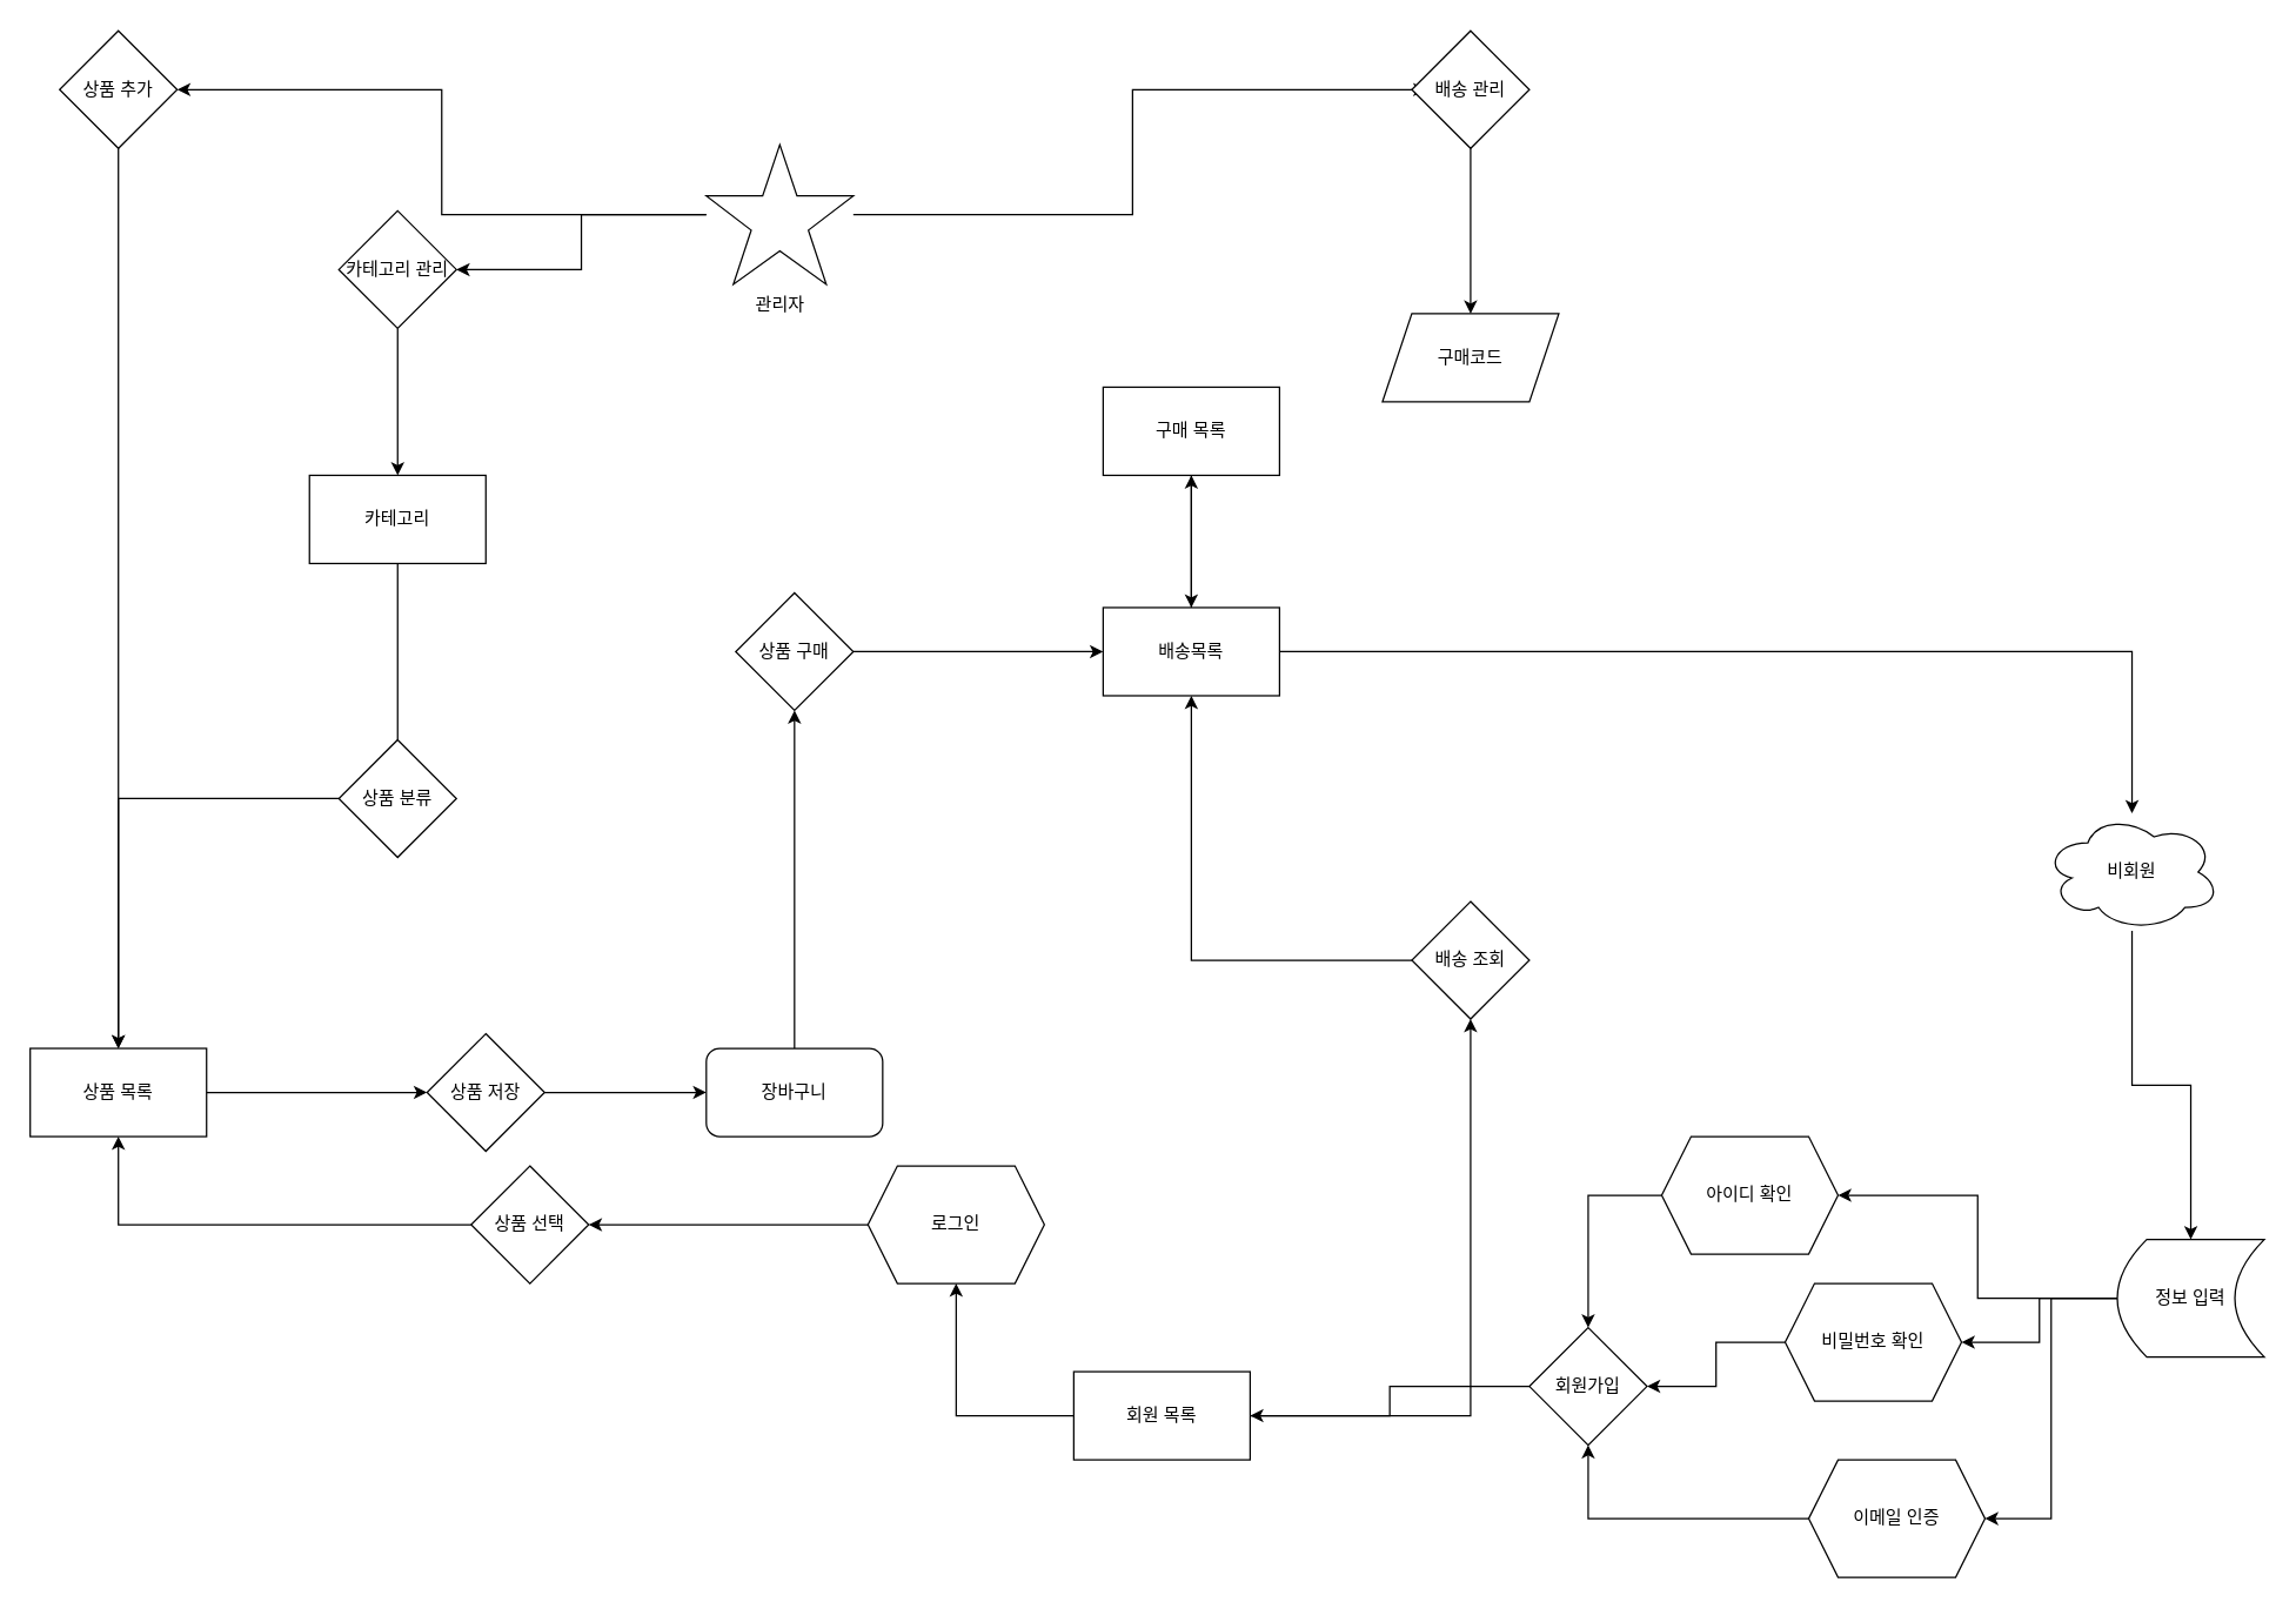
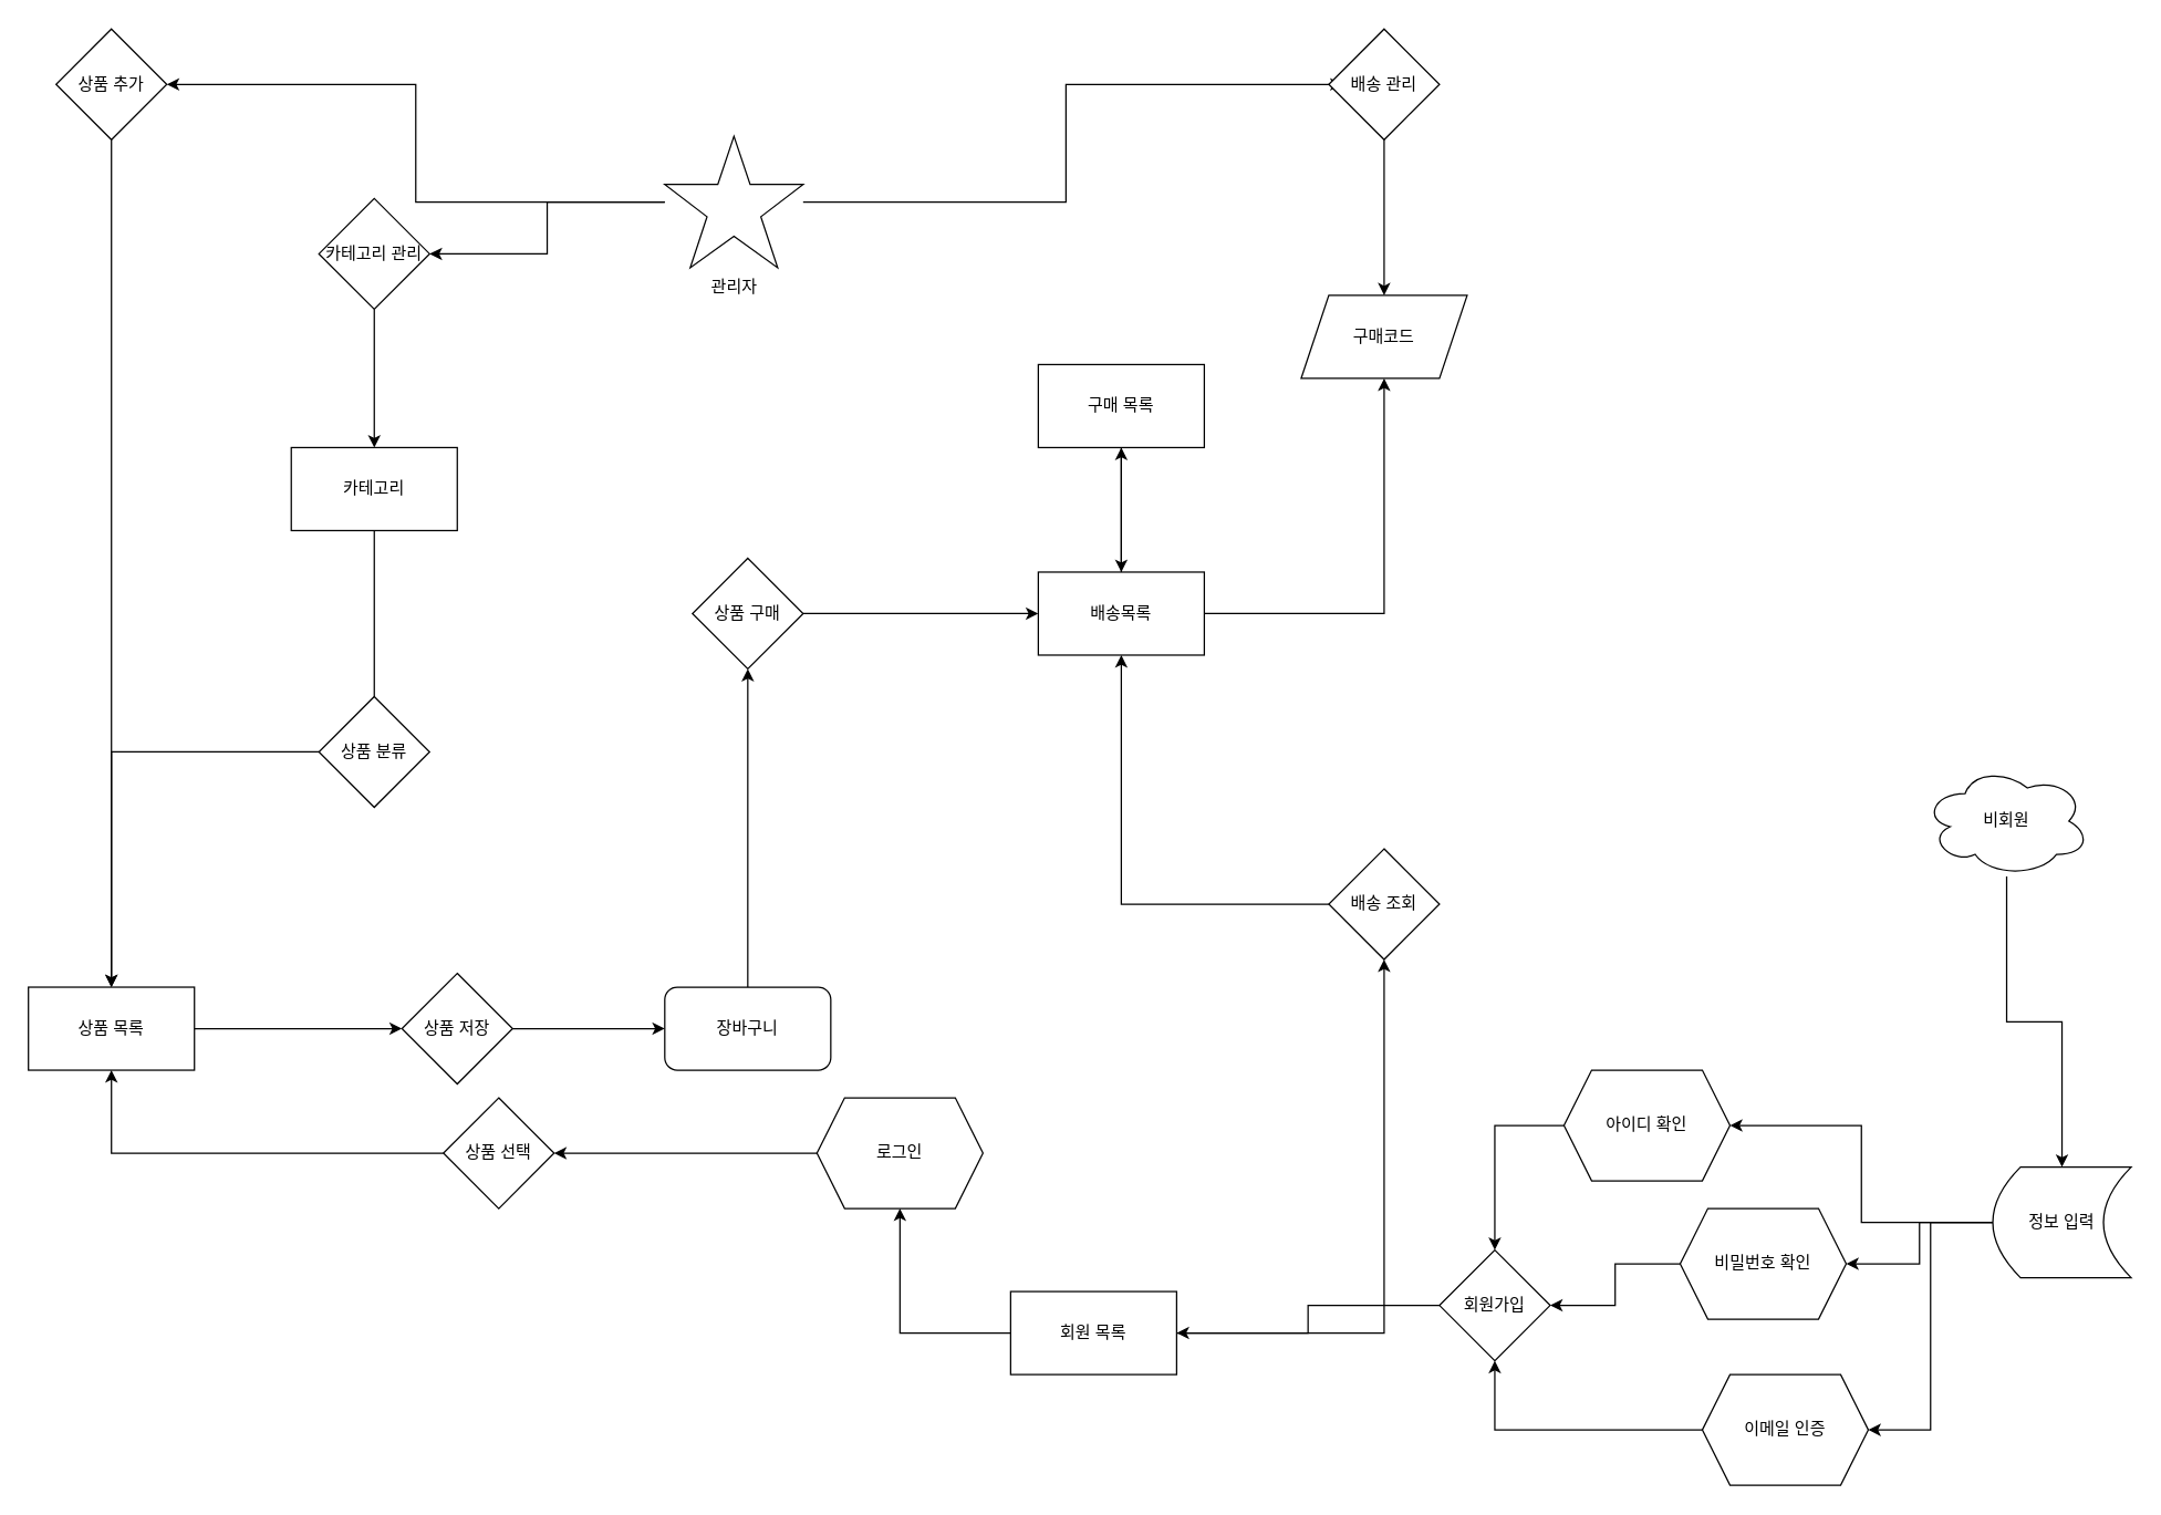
  <mxCell id="0" />
  <mxCell id="1" parent="0" />
  <mxCell id="2" style="edgeStyle=orthogonalEdgeStyle;rounded=0;orthogonalLoop=1;jettySize=auto;html=1;" edge="1" parent="1" source="3" target="12"><mxGeometry relative="1" as="geometry" /></mxCell>
  <mxCell id="3" value="&lt;div&gt;상품 구매&lt;/div&gt;" style="rhombus;whiteSpace=wrap;html=1;strokeColor=#000000;" vertex="1" parent="1"><mxGeometry x="500" y="403" width="80" height="80" as="geometry" /></mxCell>
  <mxCell id="4" style="edgeStyle=orthogonalEdgeStyle;rounded=0;orthogonalLoop=1;jettySize=auto;html=1;" edge="1" parent="1" source="5" target="7"><mxGeometry relative="1" as="geometry" /></mxCell>
  <mxCell id="5" value="상품 분류" style="rhombus;whiteSpace=wrap;html=1;strokeColor=#000000;" vertex="1" parent="1"><mxGeometry x="230" y="503" width="80" height="80" as="geometry" /></mxCell>
  <mxCell id="6" style="edgeStyle=orthogonalEdgeStyle;rounded=0;orthogonalLoop=1;jettySize=auto;html=1;" edge="1" parent="1" source="7" target="36"><mxGeometry relative="1" as="geometry" /></mxCell>
  <mxCell id="7" value="&lt;div&gt;상품 목록&lt;/div&gt;" style="rounded=0;whiteSpace=wrap;html=1;strokeColor=#000000;" vertex="1" parent="1"><mxGeometry x="20" y="713" width="120" height="60" as="geometry" /></mxCell>
  <mxCell id="8" style="edgeStyle=orthogonalEdgeStyle;rounded=0;orthogonalLoop=1;jettySize=auto;html=1;" edge="1" parent="1" source="9" target="12"><mxGeometry relative="1" as="geometry" /></mxCell>
  <mxCell id="9" value="&lt;div&gt;구매 목록&lt;/div&gt;" style="rounded=0;whiteSpace=wrap;html=1;strokeColor=#000000;" vertex="1" parent="1"><mxGeometry x="750" y="263" width="120" height="60" as="geometry" /></mxCell>
- <mxCell id="10" style="edgeStyle=orthogonalEdgeStyle;rounded=0;orthogonalLoop=1;jettySize=auto;html=1;" edge="1" parent="1" source="12" target="38"><mxGeometry relative="1" as="geometry" /></mxCell>
+ <mxCell id="10" style="edgeStyle=orthogonalEdgeStyle;rounded=0;orthogonalLoop=1;jettySize=auto;html=1;" edge="1" parent="1" source="12" target="22"><mxGeometry relative="1" as="geometry" /></mxCell>
  <mxCell id="11" style="edgeStyle=orthogonalEdgeStyle;rounded=0;orthogonalLoop=1;jettySize=auto;html=1;" edge="1" parent="1" source="12" target="9"><mxGeometry relative="1" as="geometry" /></mxCell>
  <mxCell id="12" value="배송목록" style="rounded=0;whiteSpace=wrap;html=1;strokeColor=#000000;" vertex="1" parent="1"><mxGeometry x="750" y="413" width="120" height="60" as="geometry" /></mxCell>
  <mxCell id="13" value="" style="edgeStyle=orthogonalEdgeStyle;rounded=0;orthogonalLoop=1;jettySize=auto;html=1;endArrow=none;" edge="1" parent="1" source="14" target="5"><mxGeometry relative="1" as="geometry" /></mxCell>
  <mxCell id="14" value="&lt;div&gt;카테고리&lt;/div&gt;" style="rounded=0;whiteSpace=wrap;html=1;strokeColor=#000000;" vertex="1" parent="1"><mxGeometry x="210" y="323" width="120" height="60" as="geometry" /></mxCell>
  <mxCell id="15" style="edgeStyle=orthogonalEdgeStyle;rounded=0;orthogonalLoop=1;jettySize=auto;html=1;" edge="1" parent="1" source="17" target="34"><mxGeometry relative="1" as="geometry" /></mxCell>
  <mxCell id="16" style="edgeStyle=orthogonalEdgeStyle;rounded=0;orthogonalLoop=1;jettySize=auto;html=1;" edge="1" parent="1" source="17" target="40"><mxGeometry relative="1" as="geometry" /></mxCell>
  <mxCell id="17" value="회원 목록" style="rounded=0;whiteSpace=wrap;html=1;strokeColor=#000000;" vertex="1" parent="1"><mxGeometry x="730" y="933" width="120" height="60" as="geometry" /></mxCell>
  <mxCell id="18" style="edgeStyle=orthogonalEdgeStyle;rounded=0;orthogonalLoop=1;jettySize=auto;html=1;" edge="1" parent="1" source="19" target="3"><mxGeometry relative="1" as="geometry" /></mxCell>
  <mxCell id="19" value="장바구니" style="rounded=1;whiteSpace=wrap;html=1;strokeColor=#000000;" vertex="1" parent="1"><mxGeometry x="480" y="713" width="120" height="60" as="geometry" /></mxCell>
  <mxCell id="20" style="edgeStyle=orthogonalEdgeStyle;rounded=0;orthogonalLoop=1;jettySize=auto;html=1;" edge="1" parent="1" source="21" target="7"><mxGeometry relative="1" as="geometry" /></mxCell>
  <mxCell id="21" value="상품 선택" style="rhombus;whiteSpace=wrap;html=1;strokeColor=#000000;" vertex="1" parent="1"><mxGeometry x="320" y="793" width="80" height="80" as="geometry" /></mxCell>
  <mxCell id="22" value="구매코드" style="shape=parallelogram;perimeter=parallelogramPerimeter;whiteSpace=wrap;html=1;fixedSize=1;strokeColor=#000000;" vertex="1" parent="1"><mxGeometry x="940" y="213" width="120" height="60" as="geometry" /></mxCell>
  <mxCell id="23" style="edgeStyle=orthogonalEdgeStyle;rounded=0;orthogonalLoop=1;jettySize=auto;html=1;" edge="1" parent="1" source="26" target="28"><mxGeometry relative="1" as="geometry"><mxPoint x="410" y="383" as="targetPoint" /></mxGeometry></mxCell>
  <mxCell id="24" style="edgeStyle=orthogonalEdgeStyle;rounded=0;orthogonalLoop=1;jettySize=auto;html=1;" edge="1" parent="1" source="26" target="30"><mxGeometry relative="1" as="geometry" /></mxCell>
  <mxCell id="25" style="edgeStyle=orthogonalEdgeStyle;rounded=0;orthogonalLoop=1;jettySize=auto;html=1;entryX=0.125;entryY=0.5;entryDx=0;entryDy=0;entryPerimeter=0;" edge="1" parent="1" source="26" target="32"><mxGeometry relative="1" as="geometry" /></mxCell>
  <mxCell id="26" value="관리자" style="verticalLabelPosition=bottom;verticalAlign=top;html=1;shape=mxgraph.basic.star;strokeColor=#000000;" vertex="1" parent="1"><mxGeometry x="480" y="98" width="100" height="95" as="geometry" /></mxCell>
  <mxCell id="27" style="edgeStyle=orthogonalEdgeStyle;rounded=0;orthogonalLoop=1;jettySize=auto;html=1;entryX=0.5;entryY=0;entryDx=0;entryDy=0;" edge="1" parent="1" source="28" target="7"><mxGeometry relative="1" as="geometry" /></mxCell>
  <mxCell id="28" value="상품 추가" style="rhombus;whiteSpace=wrap;html=1;" vertex="1" parent="1"><mxGeometry x="40" y="20.5" width="80" height="80" as="geometry" /></mxCell>
  <mxCell id="29" style="edgeStyle=orthogonalEdgeStyle;rounded=0;orthogonalLoop=1;jettySize=auto;html=1;" edge="1" parent="1" source="30" target="14"><mxGeometry relative="1" as="geometry" /></mxCell>
  <mxCell id="30" value="카테고리 관리" style="rhombus;whiteSpace=wrap;html=1;strokeColor=#000000;" vertex="1" parent="1"><mxGeometry x="230" y="143" width="80" height="80" as="geometry" /></mxCell>
  <mxCell id="31" style="edgeStyle=orthogonalEdgeStyle;rounded=0;orthogonalLoop=1;jettySize=auto;html=1;" edge="1" parent="1" source="32" target="22"><mxGeometry relative="1" as="geometry" /></mxCell>
  <mxCell id="32" value="배송 관리" style="rhombus;whiteSpace=wrap;html=1;strokeColor=#000000;" vertex="1" parent="1"><mxGeometry x="960" y="20.5" width="80" height="80" as="geometry" /></mxCell>
  <mxCell id="33" style="edgeStyle=orthogonalEdgeStyle;rounded=0;orthogonalLoop=1;jettySize=auto;html=1;" edge="1" parent="1" source="34" target="12"><mxGeometry relative="1" as="geometry" /></mxCell>
  <mxCell id="34" value="배송 조회" style="rhombus;whiteSpace=wrap;html=1;strokeColor=#000000;" vertex="1" parent="1"><mxGeometry x="960" y="613" width="80" height="80" as="geometry" /></mxCell>
  <mxCell id="35" style="edgeStyle=orthogonalEdgeStyle;rounded=0;orthogonalLoop=1;jettySize=auto;html=1;" edge="1" parent="1" source="36" target="19"><mxGeometry relative="1" as="geometry" /></mxCell>
  <mxCell id="36" value="상품 저장" style="rhombus;whiteSpace=wrap;html=1;strokeColor=#000000;" vertex="1" parent="1"><mxGeometry x="290" y="703" width="80" height="80" as="geometry" /></mxCell>
  <mxCell id="37" style="edgeStyle=orthogonalEdgeStyle;rounded=0;orthogonalLoop=1;jettySize=auto;html=1;" edge="1" parent="1" source="38" target="52"><mxGeometry relative="1" as="geometry"><mxPoint x="1330" y="703" as="targetPoint" /></mxGeometry></mxCell>
  <mxCell id="38" value="&lt;div&gt;비회원&lt;/div&gt;" style="ellipse;shape=cloud;whiteSpace=wrap;html=1;strokeColor=#000000;" vertex="1" parent="1"><mxGeometry x="1390" y="553" width="120" height="80" as="geometry" /></mxCell>
  <mxCell id="39" style="edgeStyle=orthogonalEdgeStyle;rounded=0;orthogonalLoop=1;jettySize=auto;html=1;entryX=1;entryY=0.5;entryDx=0;entryDy=0;" edge="1" parent="1" source="40" target="21"><mxGeometry relative="1" as="geometry" /></mxCell>
  <mxCell id="40" value="로그인" style="shape=hexagon;perimeter=hexagonPerimeter2;whiteSpace=wrap;html=1;fixedSize=1;strokeColor=#000000;" vertex="1" parent="1"><mxGeometry x="590" y="793" width="120" height="80" as="geometry" /></mxCell>
  <mxCell id="41" style="edgeStyle=orthogonalEdgeStyle;rounded=0;orthogonalLoop=1;jettySize=auto;html=1;" edge="1" parent="1" source="42" target="48"><mxGeometry relative="1" as="geometry"><mxPoint x="1040" y="903" as="targetPoint" /></mxGeometry></mxCell>
  <mxCell id="42" value="아이디 확인" style="shape=hexagon;perimeter=hexagonPerimeter2;whiteSpace=wrap;html=1;fixedSize=1;strokeColor=#000000;" vertex="1" parent="1"><mxGeometry x="1130" y="773" width="120" height="80" as="geometry" /></mxCell>
  <mxCell id="43" style="edgeStyle=orthogonalEdgeStyle;rounded=0;orthogonalLoop=1;jettySize=auto;html=1;" edge="1" parent="1" source="44" target="48"><mxGeometry relative="1" as="geometry"><mxPoint x="1070.6" y="940.04" as="targetPoint" /></mxGeometry></mxCell>
  <mxCell id="44" value="비밀번호 확인" style="shape=hexagon;perimeter=hexagonPerimeter2;whiteSpace=wrap;html=1;fixedSize=1;strokeColor=#000000;" vertex="1" parent="1"><mxGeometry x="1214" y="873" width="120" height="80" as="geometry" /></mxCell>
  <mxCell id="45" style="edgeStyle=orthogonalEdgeStyle;rounded=0;orthogonalLoop=1;jettySize=auto;html=1;" edge="1" parent="1" source="46" target="48"><mxGeometry relative="1" as="geometry"><mxPoint x="1015" y="983" as="targetPoint" /></mxGeometry></mxCell>
  <mxCell id="46" value="이메일 인증" style="shape=hexagon;perimeter=hexagonPerimeter2;whiteSpace=wrap;html=1;fixedSize=1;strokeColor=#000000;" vertex="1" parent="1"><mxGeometry x="1230" y="993" width="120" height="80" as="geometry" /></mxCell>
  <mxCell id="47" style="edgeStyle=orthogonalEdgeStyle;rounded=0;orthogonalLoop=1;jettySize=auto;html=1;" edge="1" parent="1" source="48" target="17"><mxGeometry relative="1" as="geometry"><mxPoint x="990" y="943.059" as="sourcePoint" /></mxGeometry></mxCell>
  <mxCell id="48" value="회원가입" style="rhombus;whiteSpace=wrap;html=1;strokeColor=#000000;" vertex="1" parent="1"><mxGeometry x="1040" y="903" width="80" height="80" as="geometry" /></mxCell>
  <mxCell id="49" style="edgeStyle=orthogonalEdgeStyle;rounded=0;orthogonalLoop=1;jettySize=auto;html=1;" edge="1" parent="1" source="52" target="42"><mxGeometry relative="1" as="geometry" /></mxCell>
  <mxCell id="50" style="edgeStyle=orthogonalEdgeStyle;rounded=0;orthogonalLoop=1;jettySize=auto;html=1;entryX=1;entryY=0.5;entryDx=0;entryDy=0;" edge="1" parent="1" source="52" target="44"><mxGeometry relative="1" as="geometry" /></mxCell>
  <mxCell id="51" style="edgeStyle=orthogonalEdgeStyle;rounded=0;orthogonalLoop=1;jettySize=auto;html=1;entryX=1;entryY=0.5;entryDx=0;entryDy=0;" edge="1" parent="1" source="52" target="46"><mxGeometry relative="1" as="geometry" /></mxCell>
  <mxCell id="52" value="정보 입력" style="shape=dataStorage;whiteSpace=wrap;html=1;fixedSize=1;" vertex="1" parent="1"><mxGeometry x="1440" y="843" width="100" height="80" as="geometry" /></mxCell>
